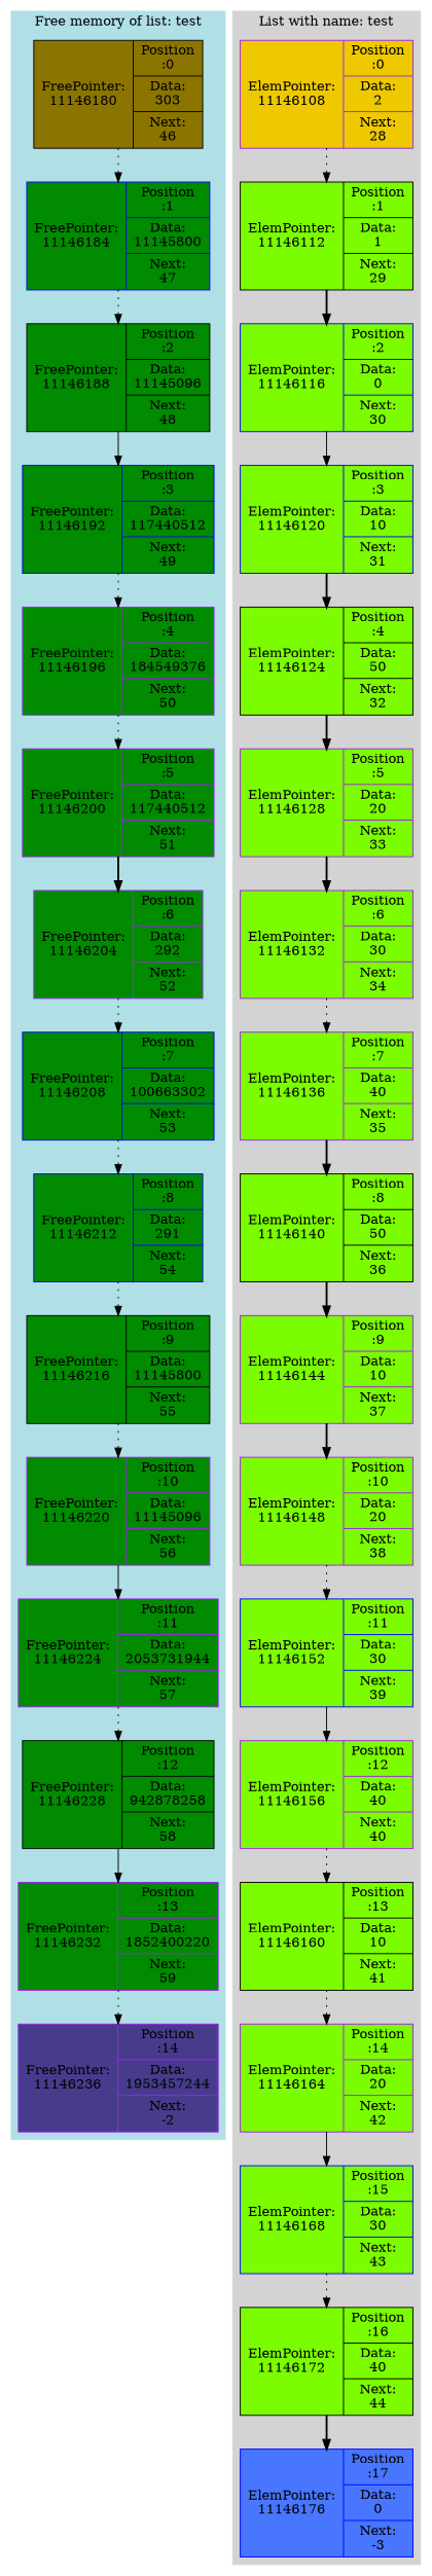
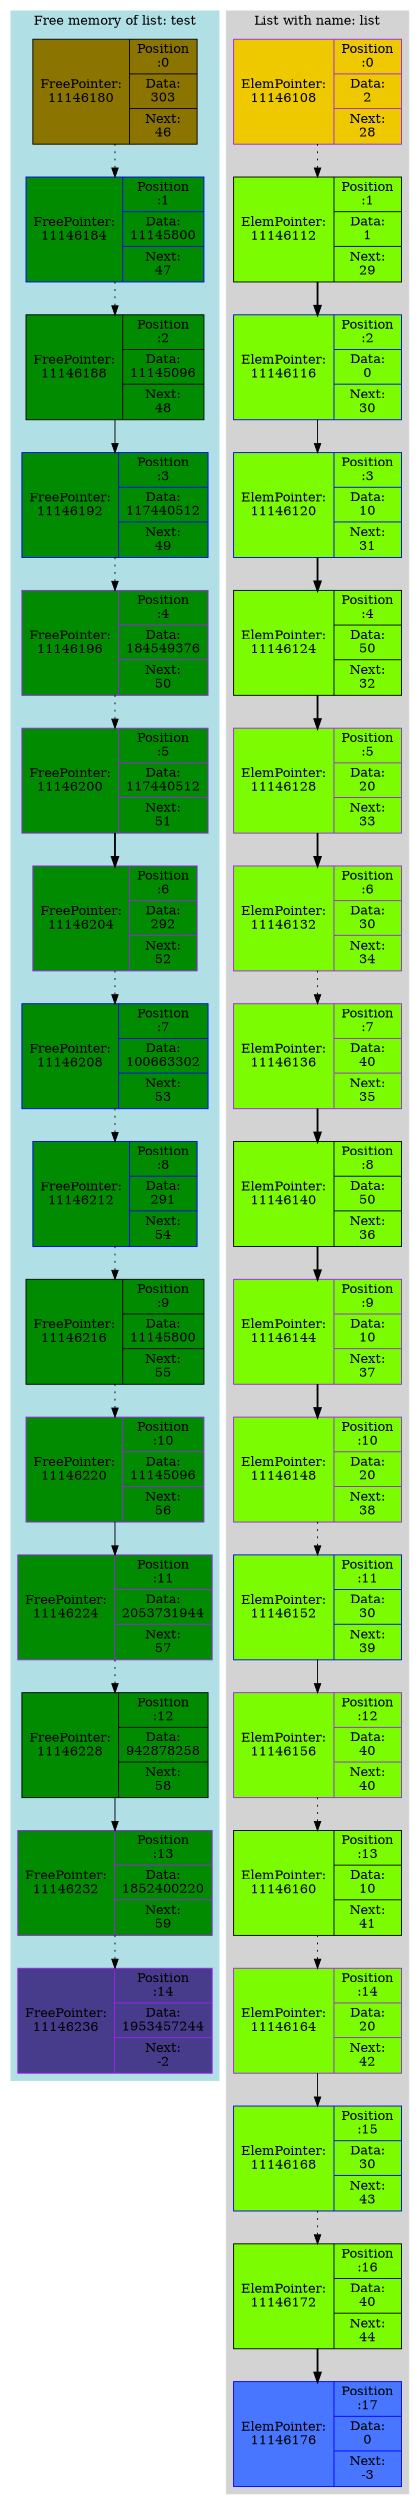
  digraph {
    rankdir=TB
    node [fillcolor=lawngreen shape=record style=filled color=purple]
    edge [style=dotted]
    n1 [fillcolor=gold4 label="FreePointer:\n11146180 | {Position\n:0 | Data:\n303 | Next:\n46}" color=black]
    n2 [fillcolor=green4 label="FreePointer:\n11146184 | {Position\n:1 | Data:\n11145800 | Next:\n47}" color=blue]
    n3 [fillcolor=green4 label="FreePointer:\n11146188 | {Position\n:2 | Data:\n11145096 | Next:\n48}" color=black]
    n4 [fillcolor=green4 label="FreePointer:\n11146192 | {Position\n:3 | Data:\n117440512 | Next:\n49}" color=blue]
    n5 [fillcolor=green4 label="FreePointer:\n11146196 | {Position\n:4 | Data:\n184549376 | Next:\n50}"]
    n6 [fillcolor=green4 label="FreePointer:\n11146200 | {Position\n:5 | Data:\n117440512 | Next:\n51}"]
    n7 [fillcolor=green4 label="FreePointer:\n11146204 | {Position\n:6 | Data:\n292 | Next:\n52}"]
    n8 [fillcolor=green4 label="FreePointer:\n11146208 | {Position\n:7 | Data:\n100663302 | Next:\n53}" color=blue]
    n9 [fillcolor=green4 label="FreePointer:\n11146212 | {Position\n:8 | Data:\n291 | Next:\n54}" color=blue]
    n10 [fillcolor=green4 label="FreePointer:\n11146216 | {Position\n:9 | Data:\n11145800 | Next:\n55}" color=black]
    n11 [fillcolor=green4 label="FreePointer:\n11146220 | {Position\n:10 | Data:\n11145096 | Next:\n56}"]
    n12 [fillcolor=green4 label="FreePointer:\n11146224 | {Position\n:11 | Data:\n2053731944 | Next:\n57}"]
    n13 [fillcolor=green4 label="FreePointer:\n11146228 | {Position\n:12 | Data:\n942878258 | Next:\n58}" color=black]
    n14 [fillcolor=green4 label="FreePointer:\n11146232 | {Position\n:13 | Data:\n1852400220 | Next:\n59}"]
    n15 [fillcolor=slateblue4 label="FreePointer:\n11146236 | {Position\n:14 | Data:\n1953457244 | Next:\n-2}"]
    n16 [fillcolor=gold2 label="ElemPointer:\n11146108 | {Position\n:0 | Data:\n2 | Next:\n28}"]
    n17 [label="ElemPointer:\n11146112 | {Position\n:1 | Data:\n1 | Next:\n29}" color=black]
    n18 [label="ElemPointer:\n11146116 | {Position\n:2 | Data:\n0 | Next:\n30}" color=blue]
    n19 [label="ElemPointer:\n11146120 | {Position\n:3 | Data:\n10 | Next:\n31}" color=blue]
    n20 [label="ElemPointer:\n11146124 | {Position\n:4 | Data:\n50 | Next:\n32}" color=black]
    n21 [label="ElemPointer:\n11146128 | {Position\n:5 | Data:\n20 | Next:\n33}"]
    n22 [label="ElemPointer:\n11146132 | {Position\n:6 | Data:\n30 | Next:\n34}"]
    n23 [label="ElemPointer:\n11146136 | {Position\n:7 | Data:\n40 | Next:\n35}"]
    n24 [label="ElemPointer:\n11146140 | {Position\n:8 | Data:\n50 | Next:\n36}" color=black]
    n25 [label="ElemPointer:\n11146144 | {Position\n:9 | Data:\n10 | Next:\n37}"]
    n26 [label="ElemPointer:\n11146148 | {Position\n:10 | Data:\n20 | Next:\n38}"]
    n27 [label="ElemPointer:\n11146152 | {Position\n:11 | Data:\n30 | Next:\n39}" color=blue]
    n28 [label="ElemPointer:\n11146156 | {Position\n:12 | Data:\n40 | Next:\n40}"]
    n29 [label="ElemPointer:\n11146160 | {Position\n:13 | Data:\n10 | Next:\n41}" color=black]
    n30 [label="ElemPointer:\n11146164 | {Position\n:14 | Data:\n20 | Next:\n42}"]
    n31 [label="ElemPointer:\n11146168 | {Position\n:15 | Data:\n30 | Next:\n43}" color=blue]
    n32 [label="ElemPointer:\n11146172 | {Position\n:16 | Data:\n40 | Next:\n44}" color=black]
    n33 [fillcolor=royalblue1 label="ElemPointer:\n11146176 | {Position\n:17 | Data:\n0 | Next:\n-3}" color=blue]
    subgraph cluster_1 {
      color=powderblue
      label="Free memory of list: test"
      style=filled
      n1
      n2
      n3
      n4
      n5
      n6
      n7
      n8
      n9
      n10
      n11
      n12
      n13
      n14
      n15
    }
    subgraph cluster_2 {
      color=lightgrey
-     label="List with name: test"
+     label="List with name: list"
      style=filled
      n16
      n17
      n18
      n19
      n20
      n21
      n22
      n23
      n24
      n25
      n26
      n27
      n28
      n29
      n30
      n31
      n32
      n33
    }
    n1 -> n2
    n2 -> n3
    n3 -> n4 [style=solid]
    n4 -> n5
    n5 -> n6
    n6 -> n7 [style=bold]
    n7 -> n8
    n8 -> n9
    n9 -> n10
    n10 -> n11
    n11 -> n12 [style=solid]
    n12 -> n13
    n13 -> n14 [style=solid]
    n14 -> n15
    n16 -> n17
    n17 -> n18 [style=bold]
    n18 -> n19 [style=solid]
    n19 -> n20 [style=bold]
    n20 -> n21 [style=bold]
    n21 -> n22 [style=bold]
    n22 -> n23
    n23 -> n24 [style=bold]
    n24 -> n25 [style=bold]
    n25 -> n26 [style=bold]
    n26 -> n27
    n27 -> n28 [style=solid]
    n28 -> n29
    n29 -> n30
    n30 -> n31 [style=solid]
    n31 -> n32
    n32 -> n33 [style=bold]
  }
